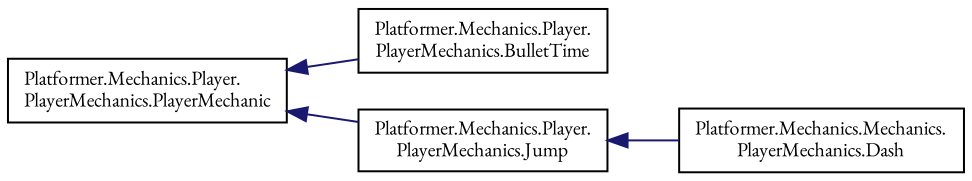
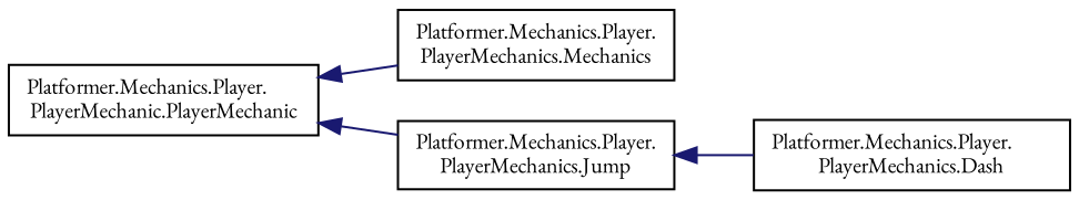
  digraph {
    fontname="EB Garamond"
    rankdir=LR
    node [color=black fillcolor=white fontname="EB Garamond" fontsize=10 shape=record style=filled]
    edge [color=midnightblue dir=back fontname="EB Garamond" fontsize=10 labelfontname=Helvetica labelfontsize=10 style=solid]
-   n1 [height=0.2 label="Platformer.Mechanics.Player.\lPlayerMechanics.PlayerMechanic" width=0.4]
-   n2 [height=0.2 label="Platformer.Mechanics.Player.\lPlayerMechanics.BulletTime" width=0.4]
+   n1 [height=0.2 label="Platformer.Mechanics.Player.\lPlayerMechanic.PlayerMechanic" width=0.4]
+   n2 [height=0.2 label="Platformer.Mechanics.Player.\lPlayerMechanics.Mechanics" width=0.4]
    n3 [height=0.2 label="Platformer.Mechanics.Player.\lPlayerMechanics.Jump" width=0.4]
-   n4 [height=0.2 label="Platformer.Mechanics.Mechanics.\lPlayerMechanics.Dash" width=0.4]
+   n4 [height=0.2 label="Platformer.Mechanics.Player.\lPlayerMechanics.Dash" width=0.4]
    n1 -> n2
    n1 -> n3
    n3 -> n4
  }
